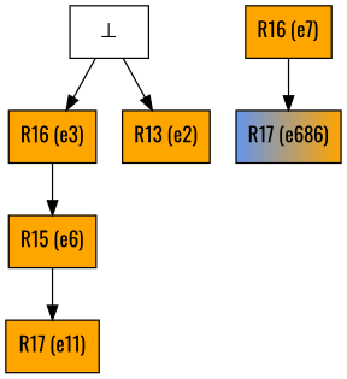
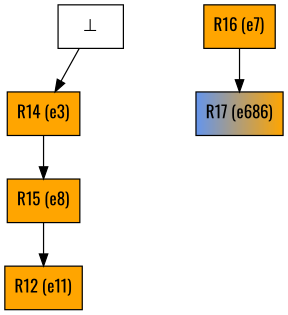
  digraph {
    fontname=Oswald
    node [color=black fillcolor="orange:orange" fontname=Oswald shape=box style=filled]
    edge [fontname=Oswald]
-   n1 [label="R16 (e3)"]
-   n2 [label="R15 (e6)"]
-   n3 [label="R17 (e11)"]
+   n1 [label="R14 (e3)"]
+   n2 [label="R15 (e8)"]
+   n3 [label="R12 (e11)"]
    n4 [label="R16 (e7)"]
    n5 [fillcolor="cornflowerblue:orange" label="R17 (e686)"]
    n6 [fillcolor=white label="⊥" color=""]
-   n7 [label="R13 (e2)"]
    n1 -> n2
    n2 -> n3
    n4 -> n5
    n6 -> n1
-   n6 -> n7
  }
